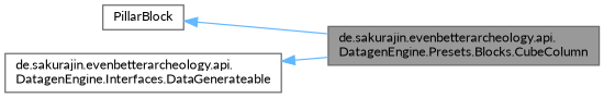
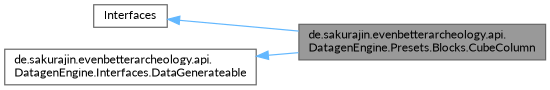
  digraph {
    rankdir=LR
    fontname=Lato
    node [color=gray40 fillcolor=white fontname=Lato fontsize=10 shape=box style=filled]
    edge [color=steelblue1 dir=back fontname=Lato fontsize=10 labelfontname=Helvetica labelfontsize=10 style=solid]
    n1 [fillcolor=grey60 fontcolor=black height=0.2 label="de.sakurajin.evenbetterarcheology.api.\lDatagenEngine.Presets.Blocks.CubeColumn" width=0.4]
-   n2 [height=0.2 label=PillarBlock width=0.4]
+   n2 [height=0.2 label=Interfaces width=0.4]
    n3 [height=0.2 label="de.sakurajin.evenbetterarcheology.api.\lDatagenEngine.Interfaces.DataGenerateable" width=0.4]
    n2 -> n1
    n3 -> n1
  }
